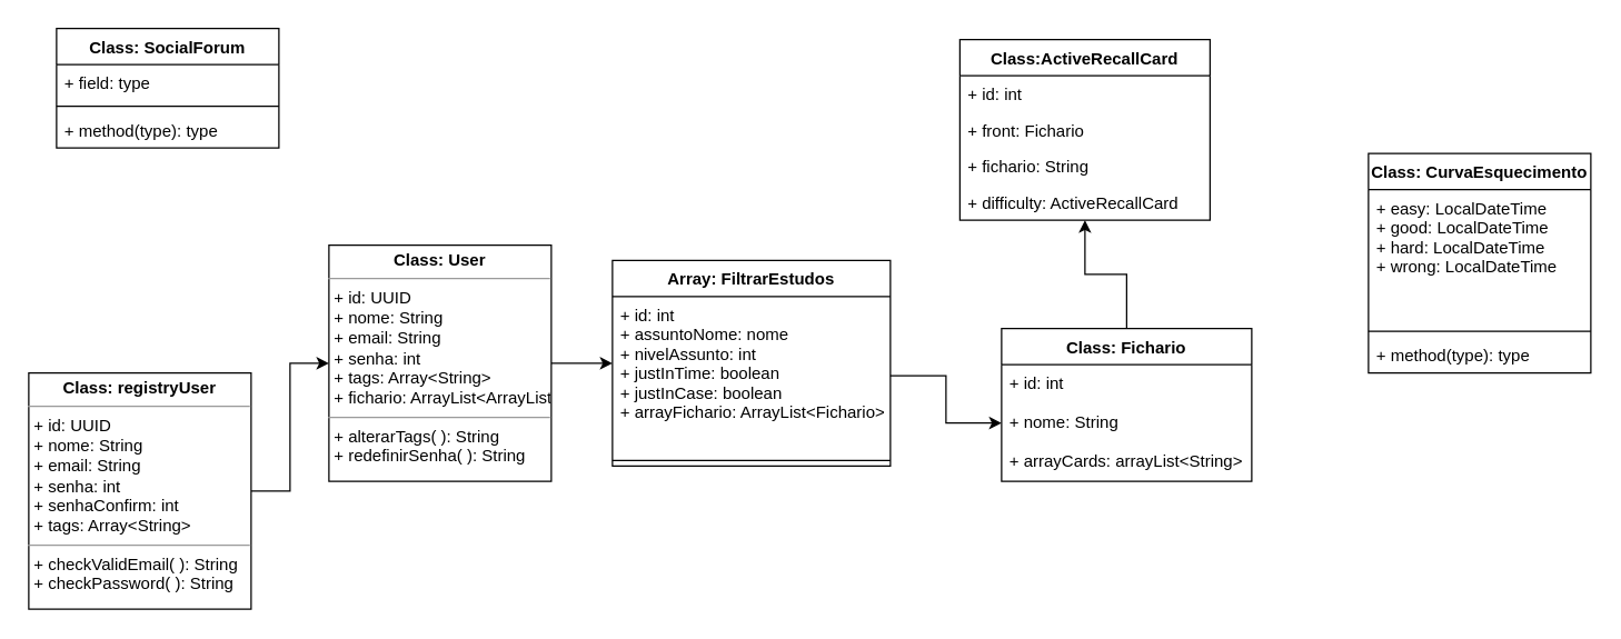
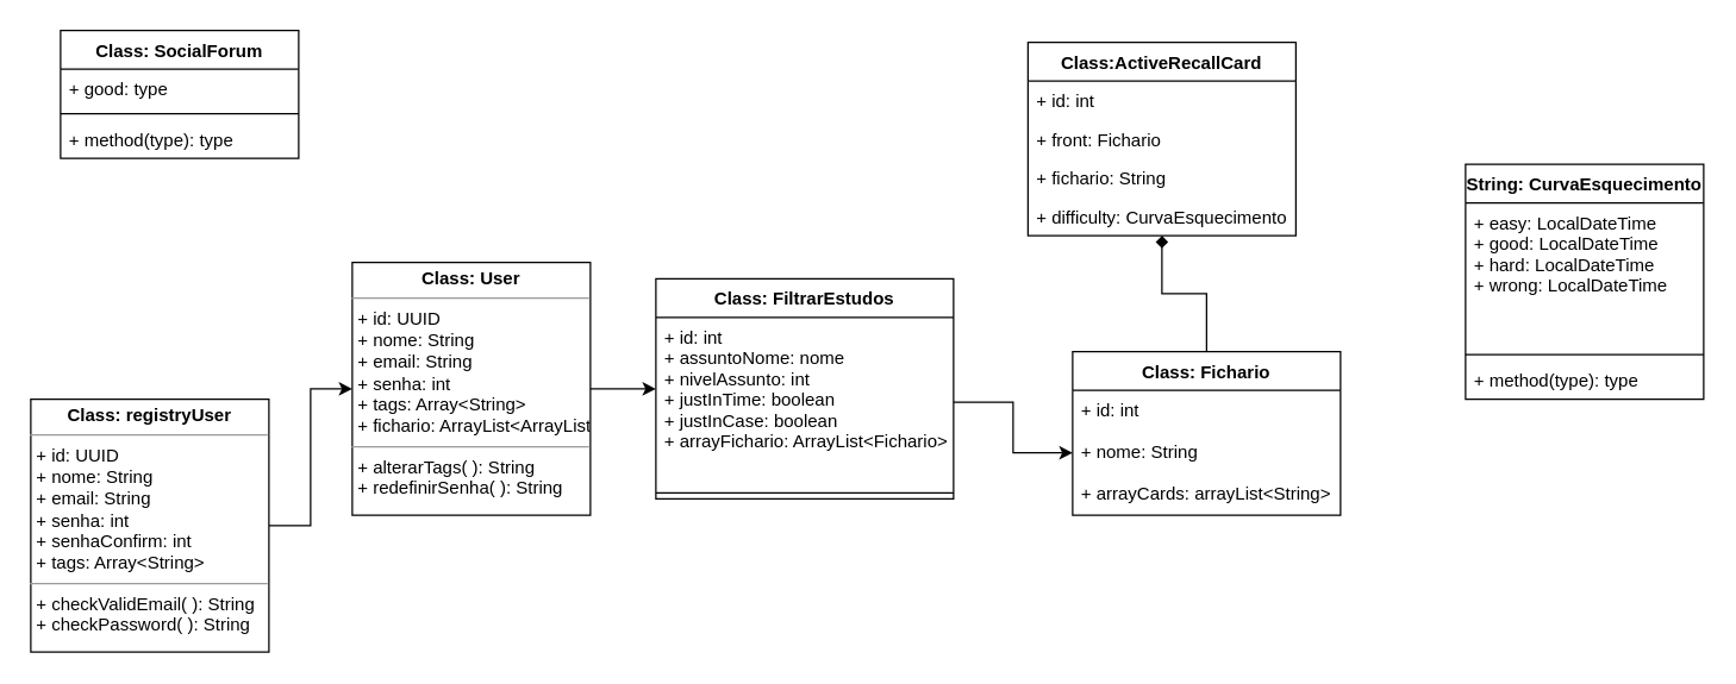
  <mxCell id="0" />
  <mxCell id="1" parent="0" />
  <mxCell id="2" style="edgeStyle=orthogonalEdgeStyle;rounded=0;orthogonalLoop=1;jettySize=auto;html=1;entryX=0;entryY=0.5;entryDx=0;entryDy=0;" edge="1" parent="1" source="3" target="4"><mxGeometry relative="1" as="geometry" /></mxCell>
  <mxCell id="3" value="&lt;p style=&quot;margin:0px;margin-top:4px;text-align:center;&quot;&gt;&lt;b&gt;Class: User&lt;br&gt;&lt;/b&gt;&lt;/p&gt;&lt;hr size=&quot;1&quot;&gt;&lt;p style=&quot;margin:0px;margin-left:4px;&quot;&gt;+ id: UUID&lt;/p&gt;&lt;p style=&quot;margin:0px;margin-left:4px;&quot;&gt;+ nome: String&lt;/p&gt;&lt;p style=&quot;margin:0px;margin-left:4px;&quot;&gt;+ email: String&lt;/p&gt;&lt;p style=&quot;margin:0px;margin-left:4px;&quot;&gt;+ senha: int&lt;br&gt;&lt;/p&gt;&lt;p style=&quot;margin:0px;margin-left:4px;&quot;&gt;+ tags: Array&amp;lt;String&amp;gt;&lt;/p&gt;&lt;p style=&quot;margin:0px;margin-left:4px;&quot;&gt;+ fichario: ArrayList&amp;lt;ArrayList&amp;gt;&lt;/p&gt;&lt;p style=&quot;margin:0px;margin-left:4px;&quot;&gt;&lt;/p&gt;&lt;p style=&quot;margin:0px;margin-left:4px;&quot;&gt;&lt;/p&gt;&lt;p style=&quot;margin:0px;margin-left:4px;&quot;&gt;&lt;/p&gt;&lt;p style=&quot;margin:0px;margin-left:4px;&quot;&gt;&lt;/p&gt;&lt;p style=&quot;margin:0px;margin-left:4px;&quot;&gt;&lt;/p&gt;&lt;hr size=&quot;1&quot;&gt;&lt;p style=&quot;margin:0px;margin-left:4px;&quot;&gt;+ alterarTags( ): String&lt;/p&gt;&lt;p style=&quot;margin:0px;margin-left:4px;&quot;&gt;+ redefinirSenha( ): String&lt;/p&gt;" style="verticalAlign=top;align=left;overflow=fill;fontSize=12;fontFamily=Helvetica;html=1;" parent="1" vertex="1"><mxGeometry x="236" y="176" width="160" height="170" as="geometry" /></mxCell>
- <mxCell id="4" value="Array: FiltrarEstudos" style="swimlane;fontStyle=1;align=center;verticalAlign=top;childLayout=stackLayout;horizontal=1;startSize=26;horizontalStack=0;resizeParent=1;resizeParentMax=0;resizeLast=0;collapsible=1;marginBottom=0;" parent="1" vertex="1"><mxGeometry x="440" y="187" width="200" height="148" as="geometry" /></mxCell>
+ <mxCell id="4" value="Class: FiltrarEstudos" style="swimlane;fontStyle=1;align=center;verticalAlign=top;childLayout=stackLayout;horizontal=1;startSize=26;horizontalStack=0;resizeParent=1;resizeParentMax=0;resizeLast=0;collapsible=1;marginBottom=0;" parent="1" vertex="1"><mxGeometry x="440" y="187" width="200" height="148" as="geometry" /></mxCell>
  <mxCell id="5" value="+ id: int&#10;+ assuntoNome: nome&#10;+ nivelAssunto: int&#10;+ justInTime: boolean&#10;+ justInCase: boolean&#10;+ arrayFichario: ArrayList&lt;Fichario&gt;&#10;&#10;&#10;" style="text;strokeColor=none;fillColor=none;align=left;verticalAlign=top;spacingLeft=4;spacingRight=4;overflow=hidden;rotatable=0;points=[[0,0.5],[1,0.5]];portConstraint=eastwest;" parent="4" vertex="1"><mxGeometry y="26" width="200" height="114" as="geometry" /></mxCell>
  <mxCell id="6" value="" style="line;strokeWidth=1;fillColor=none;align=left;verticalAlign=middle;spacingTop=-1;spacingLeft=3;spacingRight=3;rotatable=0;labelPosition=right;points=[];portConstraint=eastwest;" parent="4" vertex="1"><mxGeometry y="140" width="200" height="8" as="geometry" /></mxCell>
- <mxCell id="7" value="Class: CurvaEsquecimento" style="swimlane;fontStyle=1;align=center;verticalAlign=top;childLayout=stackLayout;horizontal=1;startSize=26;horizontalStack=0;resizeParent=1;resizeParentMax=0;resizeLast=0;collapsible=1;marginBottom=0;" parent="1" vertex="1"><mxGeometry x="984" y="110" width="160" height="158" as="geometry" /></mxCell>
+ <mxCell id="7" value="String: CurvaEsquecimento" style="swimlane;fontStyle=1;align=center;verticalAlign=top;childLayout=stackLayout;horizontal=1;startSize=26;horizontalStack=0;resizeParent=1;resizeParentMax=0;resizeLast=0;collapsible=1;marginBottom=0;" parent="1" vertex="1"><mxGeometry x="984" y="110" width="160" height="158" as="geometry" /></mxCell>
  <mxCell id="8" value="+ easy: LocalDateTime&#10;+ good: LocalDateTime&#10;+ hard: LocalDateTime&#10;+ wrong: LocalDateTime&#10;" style="text;strokeColor=none;fillColor=none;align=left;verticalAlign=top;spacingLeft=4;spacingRight=4;overflow=hidden;rotatable=0;points=[[0,0.5],[1,0.5]];portConstraint=eastwest;" parent="7" vertex="1"><mxGeometry y="26" width="160" height="98" as="geometry" /></mxCell>
  <mxCell id="9" value="" style="line;strokeWidth=1;fillColor=none;align=left;verticalAlign=middle;spacingTop=-1;spacingLeft=3;spacingRight=3;rotatable=0;labelPosition=right;points=[];portConstraint=eastwest;" parent="7" vertex="1"><mxGeometry y="124" width="160" height="8" as="geometry" /></mxCell>
  <mxCell id="10" value="+ method(type): type" style="text;strokeColor=none;fillColor=none;align=left;verticalAlign=top;spacingLeft=4;spacingRight=4;overflow=hidden;rotatable=0;points=[[0,0.5],[1,0.5]];portConstraint=eastwest;" parent="7" vertex="1"><mxGeometry y="132" width="160" height="26" as="geometry" /></mxCell>
  <mxCell id="11" value="Class:ActiveRecallCard" style="swimlane;fontStyle=1;childLayout=stackLayout;horizontal=1;startSize=26;fillColor=none;horizontalStack=0;resizeParent=1;resizeParentMax=0;resizeLast=0;collapsible=1;marginBottom=0;" parent="1" vertex="1"><mxGeometry x="690" y="28" width="180" height="130" as="geometry" /></mxCell>
  <mxCell id="12" value="+ id: int&#10;" style="text;strokeColor=none;fillColor=none;align=left;verticalAlign=top;spacingLeft=4;spacingRight=4;overflow=hidden;rotatable=0;points=[[0,0.5],[1,0.5]];portConstraint=eastwest;" parent="11" vertex="1"><mxGeometry y="26" width="180" height="26" as="geometry" /></mxCell>
  <mxCell id="13" value="+ front: Fichario&#10;&#10;" style="text;strokeColor=none;fillColor=none;align=left;verticalAlign=top;spacingLeft=4;spacingRight=4;overflow=hidden;rotatable=0;points=[[0,0.5],[1,0.5]];portConstraint=eastwest;" parent="11" vertex="1"><mxGeometry y="52" width="180" height="26" as="geometry" /></mxCell>
  <mxCell id="14" value="+ fichario: String&#10;" style="text;strokeColor=none;fillColor=none;align=left;verticalAlign=top;spacingLeft=4;spacingRight=4;overflow=hidden;rotatable=0;points=[[0,0.5],[1,0.5]];portConstraint=eastwest;" parent="11" vertex="1"><mxGeometry y="78" width="180" height="26" as="geometry" /></mxCell>
- <mxCell id="15" value="+ difficulty: ActiveRecallCard&#10;&#10;" style="text;strokeColor=none;fillColor=none;align=left;verticalAlign=top;spacingLeft=4;spacingRight=4;overflow=hidden;rotatable=0;points=[[0,0.5],[1,0.5]];portConstraint=eastwest;" vertex="1" parent="11"><mxGeometry y="104" width="180" height="26" as="geometry" /></mxCell>
+ <mxCell id="15" value="+ difficulty: CurvaEsquecimento&#10;&#10;" style="text;strokeColor=none;fillColor=none;align=left;verticalAlign=top;spacingLeft=4;spacingRight=4;overflow=hidden;rotatable=0;points=[[0,0.5],[1,0.5]];portConstraint=eastwest;" vertex="1" parent="11"><mxGeometry y="104" width="180" height="26" as="geometry" /></mxCell>
  <mxCell id="16" style="edgeStyle=orthogonalEdgeStyle;rounded=0;orthogonalLoop=1;jettySize=auto;html=1;entryX=0;entryY=0.5;entryDx=0;entryDy=0;" edge="1" parent="1" source="17" target="3"><mxGeometry relative="1" as="geometry" /></mxCell>
  <mxCell id="17" value="&lt;p style=&quot;margin:0px;margin-top:4px;text-align:center;&quot;&gt;&lt;b&gt;Class: registryUser&lt;br&gt;&lt;/b&gt;&lt;/p&gt;&lt;hr size=&quot;1&quot;&gt;&lt;p style=&quot;margin:0px;margin-left:4px;&quot;&gt;+ id: UUID&lt;/p&gt;&lt;p style=&quot;margin:0px;margin-left:4px;&quot;&gt;+ nome: String&lt;/p&gt;&lt;p style=&quot;margin:0px;margin-left:4px;&quot;&gt;+ email: String&lt;/p&gt;&lt;p style=&quot;margin:0px;margin-left:4px;&quot;&gt;+ senha: int&lt;/p&gt;&lt;p style=&quot;margin:0px;margin-left:4px;&quot;&gt;+ senhaConfirm: int&lt;/p&gt;&lt;p style=&quot;margin:0px;margin-left:4px;&quot;&gt;+ tags: Array&amp;lt;String&amp;gt;&lt;/p&gt;&lt;p style=&quot;margin:0px;margin-left:4px;&quot;&gt;&lt;/p&gt;&lt;p style=&quot;margin:0px;margin-left:4px;&quot;&gt;&lt;/p&gt;&lt;p style=&quot;margin:0px;margin-left:4px;&quot;&gt;&lt;/p&gt;&lt;p style=&quot;margin:0px;margin-left:4px;&quot;&gt;&lt;/p&gt;&lt;p style=&quot;margin:0px;margin-left:4px;&quot;&gt;&lt;/p&gt;&lt;hr size=&quot;1&quot;&gt;&lt;p style=&quot;margin:0px;margin-left:4px;&quot;&gt;+ checkValidEmail( ): String&lt;/p&gt;&lt;p style=&quot;margin:0px;margin-left:4px;&quot;&gt;+ checkPassword( ): String&lt;/p&gt;&lt;p style=&quot;margin:0px;margin-left:4px;&quot;&gt;&lt;br&gt;&lt;/p&gt;" style="verticalAlign=top;align=left;overflow=fill;fontSize=12;fontFamily=Helvetica;html=1;" vertex="1" parent="1"><mxGeometry x="20" y="268" width="160" height="170" as="geometry" /></mxCell>
  <mxCell id="18" value="Class: SocialForum" style="swimlane;fontStyle=1;align=center;verticalAlign=top;childLayout=stackLayout;horizontal=1;startSize=26;horizontalStack=0;resizeParent=1;resizeParentMax=0;resizeLast=0;collapsible=1;marginBottom=0;" vertex="1" parent="1"><mxGeometry x="40" y="20" width="160" height="86" as="geometry" /></mxCell>
- <mxCell id="19" value="+ field: type" style="text;strokeColor=none;fillColor=none;align=left;verticalAlign=top;spacingLeft=4;spacingRight=4;overflow=hidden;rotatable=0;points=[[0,0.5],[1,0.5]];portConstraint=eastwest;" vertex="1" parent="18"><mxGeometry y="26" width="160" height="26" as="geometry" /></mxCell>
+ <mxCell id="19" value="+ good: type" style="text;strokeColor=none;fillColor=none;align=left;verticalAlign=top;spacingLeft=4;spacingRight=4;overflow=hidden;rotatable=0;points=[[0,0.5],[1,0.5]];portConstraint=eastwest;" vertex="1" parent="18"><mxGeometry y="26" width="160" height="26" as="geometry" /></mxCell>
  <mxCell id="20" value="" style="line;strokeWidth=1;fillColor=none;align=left;verticalAlign=middle;spacingTop=-1;spacingLeft=3;spacingRight=3;rotatable=0;labelPosition=right;points=[];portConstraint=eastwest;" vertex="1" parent="18"><mxGeometry y="52" width="160" height="8" as="geometry" /></mxCell>
  <mxCell id="21" value="+ method(type): type" style="text;strokeColor=none;fillColor=none;align=left;verticalAlign=top;spacingLeft=4;spacingRight=4;overflow=hidden;rotatable=0;points=[[0,0.5],[1,0.5]];portConstraint=eastwest;" vertex="1" parent="18"><mxGeometry y="60" width="160" height="26" as="geometry" /></mxCell>
- <mxCell id="22" style="edgeStyle=orthogonalEdgeStyle;rounded=0;orthogonalLoop=1;jettySize=auto;html=1;" edge="1" parent="1" source="23" target="11"><mxGeometry relative="1" as="geometry" /></mxCell>
+ <mxCell id="22" style="edgeStyle=orthogonalEdgeStyle;rounded=0;orthogonalLoop=1;jettySize=auto;html=1;endArrow=diamond;" edge="1" parent="1" source="23" target="11"><mxGeometry relative="1" as="geometry" /></mxCell>
  <mxCell id="23" value="Class: Fichario" style="swimlane;fontStyle=1;childLayout=stackLayout;horizontal=1;startSize=26;fillColor=none;horizontalStack=0;resizeParent=1;resizeParentMax=0;resizeLast=0;collapsible=1;marginBottom=0;" vertex="1" parent="1"><mxGeometry x="720" y="236" width="180" height="110" as="geometry" /></mxCell>
  <mxCell id="24" value="+ id: int&#10;&#10;+ nome: String&#10;&#10;+ arrayCards: arrayList&lt;String&gt;" style="text;strokeColor=none;fillColor=none;align=left;verticalAlign=top;spacingLeft=4;spacingRight=4;overflow=hidden;rotatable=0;points=[[0,0.5],[1,0.5]];portConstraint=eastwest;" vertex="1" parent="23"><mxGeometry y="26" width="180" height="84" as="geometry" /></mxCell>
  <mxCell id="25" style="edgeStyle=orthogonalEdgeStyle;rounded=0;orthogonalLoop=1;jettySize=auto;html=1;entryX=0;entryY=0.5;entryDx=0;entryDy=0;" edge="1" parent="1" source="5" target="24"><mxGeometry relative="1" as="geometry" /></mxCell>
